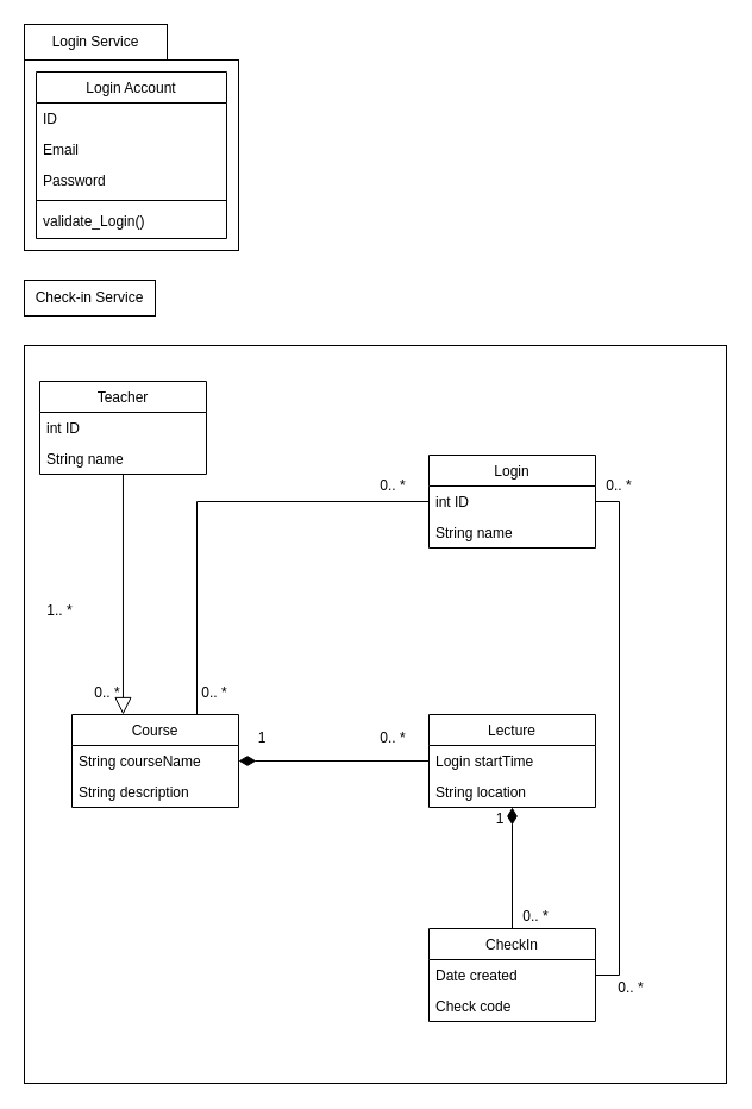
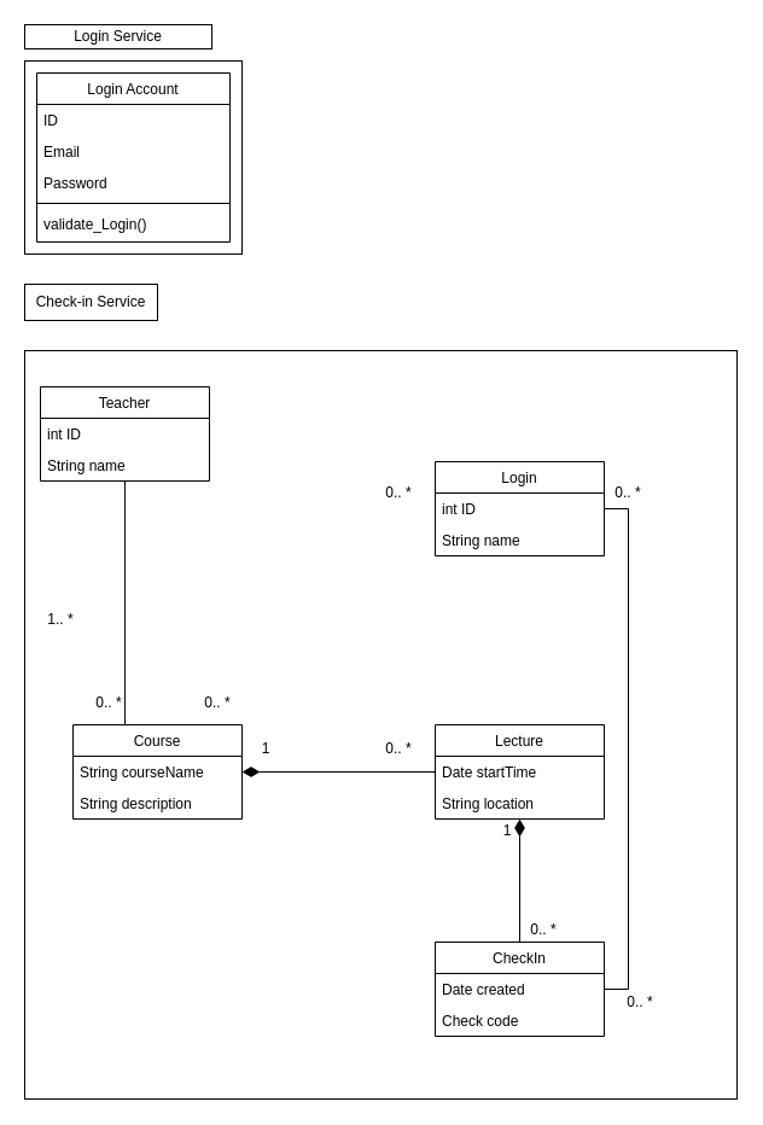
  <mxCell id="0" />
  <mxCell id="1" parent="0" />
  <mxCell id="2" value="" style="rounded=0;whiteSpace=wrap;html=1;fillColor=none;" parent="1" vertex="1"><mxGeometry x="20" y="290" width="590" height="620" as="geometry" /></mxCell>
  <mxCell id="3" value="Login Account" style="swimlane;fontStyle=0;align=center;verticalAlign=top;childLayout=stackLayout;horizontal=1;startSize=26;horizontalStack=0;resizeParent=1;resizeLast=0;collapsible=1;marginBottom=0;rounded=0;shadow=0;strokeWidth=1;" parent="1" vertex="1"><mxGeometry x="30" y="60" width="160" height="140" as="geometry"><mxRectangle x="550" y="140" width="160" height="26" as="alternateBounds" /></mxGeometry></mxCell>
  <mxCell id="4" value="ID" style="text;align=left;verticalAlign=top;spacingLeft=4;spacingRight=4;overflow=hidden;rotatable=0;points=[[0,0.5],[1,0.5]];portConstraint=eastwest;" parent="3" vertex="1"><mxGeometry y="26" width="160" height="26" as="geometry" /></mxCell>
  <mxCell id="5" value="Email" style="text;align=left;verticalAlign=top;spacingLeft=4;spacingRight=4;overflow=hidden;rotatable=0;points=[[0,0.5],[1,0.5]];portConstraint=eastwest;rounded=0;shadow=0;html=0;" parent="3" vertex="1"><mxGeometry y="52" width="160" height="26" as="geometry" /></mxCell>
  <mxCell id="6" value="Password" style="text;align=left;verticalAlign=top;spacingLeft=4;spacingRight=4;overflow=hidden;rotatable=0;points=[[0,0.5],[1,0.5]];portConstraint=eastwest;rounded=0;shadow=0;html=0;" parent="3" vertex="1"><mxGeometry y="78" width="160" height="26" as="geometry" /></mxCell>
  <mxCell id="7" value="" style="line;html=1;strokeWidth=1;align=left;verticalAlign=middle;spacingTop=-1;spacingLeft=3;spacingRight=3;rotatable=0;labelPosition=right;points=[];portConstraint=eastwest;" parent="3" vertex="1"><mxGeometry y="104" width="160" height="8" as="geometry" /></mxCell>
  <mxCell id="8" value="validate_Login()" style="text;align=left;verticalAlign=top;spacingLeft=4;spacingRight=4;overflow=hidden;rotatable=0;points=[[0,0.5],[1,0.5]];portConstraint=eastwest;" parent="3" vertex="1"><mxGeometry y="112" width="160" height="26" as="geometry" /></mxCell>
  <mxCell id="9" style="edgeStyle=orthogonalEdgeStyle;rounded=0;orthogonalLoop=1;jettySize=auto;html=1;entryX=0.5;entryY=0;entryDx=0;entryDy=0;startArrow=diamondThin;startFill=1;endArrow=none;endFill=0;endSize=12;exitX=0.5;exitY=1;exitDx=0;exitDy=0;startSize=12;" edge="1" parent="1" source="36" target="39"><mxGeometry relative="1" as="geometry"><mxPoint x="710" y="681" as="sourcePoint" /><mxPoint x="430" y="750" as="targetPoint" /></mxGeometry></mxCell>
  <mxCell id="10" value="" style="rounded=0;whiteSpace=wrap;html=1;fillColor=none;" parent="1" vertex="1"><mxGeometry x="20" y="50" width="180" height="160" as="geometry" /></mxCell>
- <mxCell id="11" value="Login Service" style="rounded=0;whiteSpace=wrap;html=1;fillColor=none;" parent="1" vertex="1"><mxGeometry x="20" y="20" width="120" height="30" as="geometry" /></mxCell>
+ <mxCell id="11" value="Login Service" style="rounded=0;whiteSpace=wrap;html=1;fillColor=none;" parent="1" vertex="1"><mxGeometry x="20" y="20" width="155" height="20" as="geometry" /></mxCell>
  <mxCell id="12" value="Check-in Service" style="rounded=0;whiteSpace=wrap;html=1;fillColor=none;" parent="1" vertex="1"><mxGeometry x="20" y="235" width="110" height="30" as="geometry" /></mxCell>
  <mxCell id="13" value="1" style="text;html=1;strokeColor=none;fillColor=none;align=center;verticalAlign=middle;whiteSpace=wrap;rounded=0;" parent="1" vertex="1"><mxGeometry x="200" y="610" width="40" height="20" as="geometry" /></mxCell>
  <mxCell id="14" value="0.. *" style="text;html=1;strokeColor=none;fillColor=none;align=center;verticalAlign=middle;whiteSpace=wrap;rounded=0;" parent="1" vertex="1"><mxGeometry x="310" y="610" width="40" height="20" as="geometry" /></mxCell>
  <mxCell id="15" value="0.. *" style="text;html=1;strokeColor=none;fillColor=none;align=center;verticalAlign=middle;whiteSpace=wrap;rounded=0;" parent="1" vertex="1"><mxGeometry x="70" y="572" width="40" height="20" as="geometry" /></mxCell>
  <mxCell id="16" value="1.. *" style="text;html=1;strokeColor=none;fillColor=none;align=center;verticalAlign=middle;whiteSpace=wrap;rounded=0;" parent="1" vertex="1"><mxGeometry x="30" y="503" width="40" height="20" as="geometry" /></mxCell>
  <mxCell id="17" value="0.. *" style="text;html=1;strokeColor=none;fillColor=none;align=center;verticalAlign=middle;whiteSpace=wrap;rounded=0;" parent="1" vertex="1"><mxGeometry x="160" y="572" width="40" height="20" as="geometry" /></mxCell>
  <mxCell id="18" value="1" style="text;html=1;strokeColor=none;fillColor=none;align=center;verticalAlign=middle;whiteSpace=wrap;rounded=0;" parent="1" vertex="1"><mxGeometry x="400" y="678" width="40" height="20" as="geometry" /></mxCell>
  <mxCell id="19" value="0.. *" style="text;html=1;strokeColor=none;fillColor=none;align=center;verticalAlign=middle;whiteSpace=wrap;rounded=0;" parent="1" vertex="1"><mxGeometry x="430" y="760" width="40" height="20" as="geometry" /></mxCell>
  <mxCell id="20" value="0.. *" style="text;html=1;strokeColor=none;fillColor=none;align=center;verticalAlign=middle;whiteSpace=wrap;rounded=0;" parent="1" vertex="1"><mxGeometry x="500" y="398" width="40" height="20" as="geometry" /></mxCell>
  <mxCell id="21" value="0.. *" style="text;html=1;strokeColor=none;fillColor=none;align=center;verticalAlign=middle;whiteSpace=wrap;rounded=0;" parent="1" vertex="1"><mxGeometry x="510" y="820" width="40" height="20" as="geometry" /></mxCell>
  <mxCell id="22" value="0.. *" style="text;html=1;strokeColor=none;fillColor=none;align=center;verticalAlign=middle;whiteSpace=wrap;rounded=0;" vertex="1" parent="1"><mxGeometry x="310" y="398" width="40" height="20" as="geometry" /></mxCell>
  <mxCell id="23" style="edgeStyle=orthogonalEdgeStyle;rounded=0;orthogonalLoop=1;jettySize=auto;html=1;entryX=0;entryY=0.5;entryDx=0;entryDy=0;startArrow=diamondThin;startFill=1;endArrow=none;endFill=0;endSize=12;exitX=1;exitY=0.5;exitDx=0;exitDy=0;startSize=12;" edge="1" parent="1" source="34" target="37"><mxGeometry relative="1" as="geometry"><mxPoint x="190" y="631" as="sourcePoint" /><mxPoint x="350" y="631" as="targetPoint" /></mxGeometry></mxCell>
- <mxCell id="24" style="edgeStyle=orthogonalEdgeStyle;rounded=0;orthogonalLoop=1;jettySize=auto;html=1;entryX=0.307;entryY=0;entryDx=0;entryDy=0;startArrow=none;startFill=0;endArrow=block;endFill=0;endSize=12;entryPerimeter=0;" edge="1" parent="1" source="25" target="33"><mxGeometry relative="1" as="geometry"><mxPoint x="110" y="540" as="targetPoint" /></mxGeometry></mxCell>
+ <mxCell id="24" style="edgeStyle=orthogonalEdgeStyle;rounded=0;orthogonalLoop=1;jettySize=auto;html=1;entryX=0.307;entryY=0;entryDx=0;entryDy=0;startArrow=none;startFill=0;endArrow=none;endFill=0;endSize=12;entryPerimeter=0;" edge="1" parent="1" source="25" target="33"><mxGeometry relative="1" as="geometry"><mxPoint x="110" y="540" as="targetPoint" /></mxGeometry></mxCell>
  <mxCell id="25" value="Teacher" style="swimlane;fontStyle=0;childLayout=stackLayout;horizontal=1;startSize=26;fillColor=none;horizontalStack=0;resizeParent=1;resizeParentMax=0;resizeLast=0;collapsible=1;marginBottom=0;" vertex="1" parent="1"><mxGeometry x="33" y="320" width="140" height="78" as="geometry" /></mxCell>
  <mxCell id="26" value="int ID" style="text;strokeColor=none;fillColor=none;align=left;verticalAlign=top;spacingLeft=4;spacingRight=4;overflow=hidden;rotatable=0;points=[[0,0.5],[1,0.5]];portConstraint=eastwest;" vertex="1" parent="25"><mxGeometry y="26" width="140" height="26" as="geometry" /></mxCell>
  <mxCell id="27" value="String name" style="text;strokeColor=none;fillColor=none;align=left;verticalAlign=top;spacingLeft=4;spacingRight=4;overflow=hidden;rotatable=0;points=[[0,0.5],[1,0.5]];portConstraint=eastwest;" vertex="1" parent="25"><mxGeometry y="52" width="140" height="26" as="geometry" /></mxCell>
- <mxCell id="28" style="edgeStyle=orthogonalEdgeStyle;rounded=0;orthogonalLoop=1;jettySize=auto;html=1;entryX=0.75;entryY=0;entryDx=0;entryDy=0;startArrow=none;startFill=0;endArrow=none;endFill=0;endSize=12;" edge="1" parent="1" source="29" target="33"><mxGeometry relative="1" as="geometry"><mxPoint x="142" y="540" as="targetPoint" /></mxGeometry></mxCell>
  <mxCell id="29" value="Login" style="swimlane;fontStyle=0;childLayout=stackLayout;horizontal=1;startSize=26;fillColor=none;horizontalStack=0;resizeParent=1;resizeParentMax=0;resizeLast=0;collapsible=1;marginBottom=0;" vertex="1" parent="1"><mxGeometry x="360" y="382" width="140" height="78" as="geometry" /></mxCell>
  <mxCell id="30" value="int ID" style="text;strokeColor=none;fillColor=none;align=left;verticalAlign=top;spacingLeft=4;spacingRight=4;overflow=hidden;rotatable=0;points=[[0,0.5],[1,0.5]];portConstraint=eastwest;" vertex="1" parent="29"><mxGeometry y="26" width="140" height="26" as="geometry" /></mxCell>
  <mxCell id="31" value="String name" style="text;strokeColor=none;fillColor=none;align=left;verticalAlign=top;spacingLeft=4;spacingRight=4;overflow=hidden;rotatable=0;points=[[0,0.5],[1,0.5]];portConstraint=eastwest;" vertex="1" parent="29"><mxGeometry y="52" width="140" height="26" as="geometry" /></mxCell>
  <mxCell id="32" style="edgeStyle=orthogonalEdgeStyle;rounded=0;orthogonalLoop=1;jettySize=auto;html=1;exitX=1;exitY=0.5;exitDx=0;exitDy=0;entryX=1;entryY=0.5;entryDx=0;entryDy=0;startArrow=none;startFill=0;endArrow=none;endFill=0;endSize=12;" edge="1" parent="1" source="30" target="40"><mxGeometry relative="1" as="geometry"><mxPoint x="510" y="815" as="targetPoint" /></mxGeometry></mxCell>
  <mxCell id="33" value="Course" style="swimlane;fontStyle=0;childLayout=stackLayout;horizontal=1;startSize=26;fillColor=none;horizontalStack=0;resizeParent=1;resizeParentMax=0;resizeLast=0;collapsible=1;marginBottom=0;" vertex="1" parent="1"><mxGeometry x="60" y="600" width="140" height="78" as="geometry" /></mxCell>
  <mxCell id="34" value="String courseName" style="text;strokeColor=none;fillColor=none;align=left;verticalAlign=top;spacingLeft=4;spacingRight=4;overflow=hidden;rotatable=0;points=[[0,0.5],[1,0.5]];portConstraint=eastwest;" vertex="1" parent="33"><mxGeometry y="26" width="140" height="26" as="geometry" /></mxCell>
  <mxCell id="35" value="String description" style="text;strokeColor=none;fillColor=none;align=left;verticalAlign=top;spacingLeft=4;spacingRight=4;overflow=hidden;rotatable=0;points=[[0,0.5],[1,0.5]];portConstraint=eastwest;" vertex="1" parent="33"><mxGeometry y="52" width="140" height="26" as="geometry" /></mxCell>
  <mxCell id="36" value="Lecture" style="swimlane;fontStyle=0;childLayout=stackLayout;horizontal=1;startSize=26;fillColor=none;horizontalStack=0;resizeParent=1;resizeParentMax=0;resizeLast=0;collapsible=1;marginBottom=0;" vertex="1" parent="1"><mxGeometry x="360" y="600" width="140" height="78" as="geometry" /></mxCell>
- <mxCell id="37" value="Login startTime" style="text;strokeColor=none;fillColor=none;align=left;verticalAlign=top;spacingLeft=4;spacingRight=4;overflow=hidden;rotatable=0;points=[[0,0.5],[1,0.5]];portConstraint=eastwest;" vertex="1" parent="36"><mxGeometry y="26" width="140" height="26" as="geometry" /></mxCell>
+ <mxCell id="37" value="Date startTime" style="text;strokeColor=none;fillColor=none;align=left;verticalAlign=top;spacingLeft=4;spacingRight=4;overflow=hidden;rotatable=0;points=[[0,0.5],[1,0.5]];portConstraint=eastwest;" vertex="1" parent="36"><mxGeometry y="26" width="140" height="26" as="geometry" /></mxCell>
  <mxCell id="38" value="String location" style="text;strokeColor=none;fillColor=none;align=left;verticalAlign=top;spacingLeft=4;spacingRight=4;overflow=hidden;rotatable=0;points=[[0,0.5],[1,0.5]];portConstraint=eastwest;" vertex="1" parent="36"><mxGeometry y="52" width="140" height="26" as="geometry" /></mxCell>
  <mxCell id="39" value="CheckIn" style="swimlane;fontStyle=0;childLayout=stackLayout;horizontal=1;startSize=26;fillColor=none;horizontalStack=0;resizeParent=1;resizeParentMax=0;resizeLast=0;collapsible=1;marginBottom=0;" vertex="1" parent="1"><mxGeometry x="360" y="780" width="140" height="78" as="geometry" /></mxCell>
  <mxCell id="40" value="Date created" style="text;strokeColor=none;fillColor=none;align=left;verticalAlign=top;spacingLeft=4;spacingRight=4;overflow=hidden;rotatable=0;points=[[0,0.5],[1,0.5]];portConstraint=eastwest;" vertex="1" parent="39"><mxGeometry y="26" width="140" height="26" as="geometry" /></mxCell>
  <mxCell id="41" value="Check code" style="text;strokeColor=none;fillColor=none;align=left;verticalAlign=top;spacingLeft=4;spacingRight=4;overflow=hidden;rotatable=0;points=[[0,0.5],[1,0.5]];portConstraint=eastwest;" vertex="1" parent="39"><mxGeometry y="52" width="140" height="26" as="geometry" /></mxCell>
